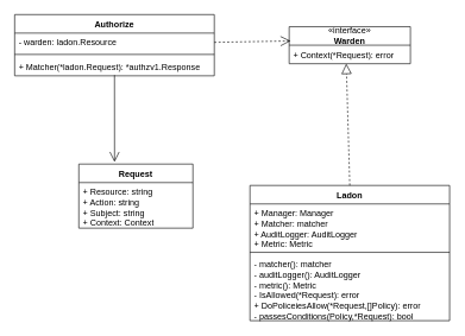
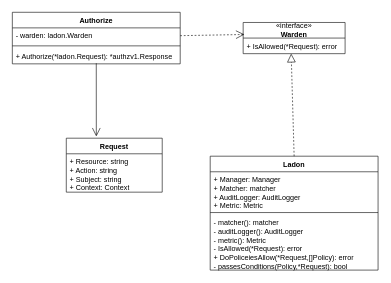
  <mxCell id="0" />
  <mxCell id="1" parent="0" />
  <mxCell id="2" value="Authorize" style="swimlane;fontStyle=1;align=center;verticalAlign=top;childLayout=stackLayout;horizontal=1;startSize=26;horizontalStack=0;resizeParent=1;resizeParentMax=0;resizeLast=0;collapsible=1;marginBottom=0;whiteSpace=wrap;html=1;" vertex="1" parent="1"><mxGeometry x="20" y="20" width="280" height="86" as="geometry" /></mxCell>
- <mxCell id="3" value="- warden: ladon.Resource" style="text;strokeColor=none;fillColor=none;align=left;verticalAlign=top;spacingLeft=4;spacingRight=4;overflow=hidden;rotatable=0;points=[[0,0.5],[1,0.5]];portConstraint=eastwest;whiteSpace=wrap;html=1;" vertex="1" parent="2"><mxGeometry y="26" width="280" height="26" as="geometry" /></mxCell>
+ <mxCell id="3" value="- warden: ladon.Warden" style="text;strokeColor=none;fillColor=none;align=left;verticalAlign=top;spacingLeft=4;spacingRight=4;overflow=hidden;rotatable=0;points=[[0,0.5],[1,0.5]];portConstraint=eastwest;whiteSpace=wrap;html=1;" vertex="1" parent="2"><mxGeometry y="26" width="280" height="26" as="geometry" /></mxCell>
  <mxCell id="4" value="" style="line;strokeWidth=1;fillColor=none;align=left;verticalAlign=middle;spacingTop=-1;spacingLeft=3;spacingRight=3;rotatable=0;labelPosition=right;points=[];portConstraint=eastwest;strokeColor=inherit;" vertex="1" parent="2"><mxGeometry y="52" width="280" height="8" as="geometry" /></mxCell>
- <mxCell id="5" value="+ Matcher(*ladon.Request): *authzv1.Response" style="text;strokeColor=none;fillColor=none;align=left;verticalAlign=top;spacingLeft=4;spacingRight=4;overflow=hidden;rotatable=0;points=[[0,0.5],[1,0.5]];portConstraint=eastwest;whiteSpace=wrap;html=1;" vertex="1" parent="2"><mxGeometry y="60" width="280" height="26" as="geometry" /></mxCell>
+ <mxCell id="5" value="+ Authorize(*ladon.Request): *authzv1.Response" style="text;strokeColor=none;fillColor=none;align=left;verticalAlign=top;spacingLeft=4;spacingRight=4;overflow=hidden;rotatable=0;points=[[0,0.5],[1,0.5]];portConstraint=eastwest;whiteSpace=wrap;html=1;" vertex="1" parent="2"><mxGeometry y="60" width="280" height="26" as="geometry" /></mxCell>
  <mxCell id="6" value="«interface»&lt;br style=&quot;border-color: var(--border-color);&quot;&gt;&lt;b style=&quot;border-color: var(--border-color);&quot;&gt;Warden&lt;/b&gt;" style="swimlane;fontStyle=0;childLayout=stackLayout;horizontal=1;startSize=26;fillColor=none;horizontalStack=0;resizeParent=1;resizeParentMax=0;resizeLast=0;collapsible=1;marginBottom=0;whiteSpace=wrap;html=1;" vertex="1" parent="1"><mxGeometry x="405" y="37" width="170" height="52" as="geometry" /></mxCell>
- <mxCell id="7" value="+ Context(*Request): error" style="text;strokeColor=none;fillColor=none;align=left;verticalAlign=top;spacingLeft=4;spacingRight=4;overflow=hidden;rotatable=0;points=[[0,0.5],[1,0.5]];portConstraint=eastwest;whiteSpace=wrap;html=1;" vertex="1" parent="6"><mxGeometry y="26" width="170" height="26" as="geometry" /></mxCell>
+ <mxCell id="7" value="+ IsAllowed(*Request): error" style="text;strokeColor=none;fillColor=none;align=left;verticalAlign=top;spacingLeft=4;spacingRight=4;overflow=hidden;rotatable=0;points=[[0,0.5],[1,0.5]];portConstraint=eastwest;whiteSpace=wrap;html=1;" vertex="1" parent="6"><mxGeometry y="26" width="170" height="26" as="geometry" /></mxCell>
  <mxCell id="8" value="Ladon" style="swimlane;fontStyle=1;align=center;verticalAlign=top;childLayout=stackLayout;horizontal=1;startSize=26;horizontalStack=0;resizeParent=1;resizeParentMax=0;resizeLast=0;collapsible=1;marginBottom=0;whiteSpace=wrap;html=1;" vertex="1" parent="1"><mxGeometry x="350" y="260" width="280" height="190" as="geometry" /></mxCell>
  <mxCell id="9" value="+ Manager: Manager&lt;br&gt;+ Matcher: matcher&lt;br&gt;+ AuditLogger: AuditLogger&lt;br&gt;+ Metric: Metric" style="text;strokeColor=none;fillColor=none;align=left;verticalAlign=top;spacingLeft=4;spacingRight=4;overflow=hidden;rotatable=0;points=[[0,0.5],[1,0.5]];portConstraint=eastwest;whiteSpace=wrap;html=1;" vertex="1" parent="8"><mxGeometry y="26" width="280" height="64" as="geometry" /></mxCell>
  <mxCell id="10" value="" style="line;strokeWidth=1;fillColor=none;align=left;verticalAlign=middle;spacingTop=-1;spacingLeft=3;spacingRight=3;rotatable=0;labelPosition=right;points=[];portConstraint=eastwest;strokeColor=inherit;" vertex="1" parent="8"><mxGeometry y="90" width="280" height="8" as="geometry" /></mxCell>
  <mxCell id="11" value="- matcher(): matcher&lt;br&gt;- auditLogger(): AuditLogger&lt;br&gt;- metric(): Metric&lt;br&gt;- IsAllowed(*Request): error&lt;br&gt;+ DoPoliceiesAllow(*Request,[]Policy): error&lt;br&gt;- passesConditions(Policy,*Request): bool" style="text;strokeColor=none;fillColor=none;align=left;verticalAlign=top;spacingLeft=4;spacingRight=4;overflow=hidden;rotatable=0;points=[[0,0.5],[1,0.5]];portConstraint=eastwest;whiteSpace=wrap;html=1;" vertex="1" parent="8"><mxGeometry y="98" width="280" height="92" as="geometry" /></mxCell>
  <mxCell id="12" value="Request" style="swimlane;fontStyle=1;align=center;verticalAlign=top;childLayout=stackLayout;horizontal=1;startSize=26;horizontalStack=0;resizeParent=1;resizeParentMax=0;resizeLast=0;collapsible=1;marginBottom=0;whiteSpace=wrap;html=1;" vertex="1" parent="1"><mxGeometry x="110" y="230" width="160" height="90" as="geometry" /></mxCell>
  <mxCell id="13" value="+ Resource: string&lt;br&gt;+ Action: string&lt;br&gt;+ Subject: string&lt;br&gt;+ Context: Context" style="text;strokeColor=none;fillColor=none;align=left;verticalAlign=top;spacingLeft=4;spacingRight=4;overflow=hidden;rotatable=0;points=[[0,0.5],[1,0.5]];portConstraint=eastwest;whiteSpace=wrap;html=1;" vertex="1" parent="12"><mxGeometry y="26" width="160" height="64" as="geometry" /></mxCell>
  <mxCell id="14" value="" style="endArrow=block;dashed=1;endFill=0;endSize=12;html=1;rounded=0;entryX=0.471;entryY=1;entryDx=0;entryDy=0;entryPerimeter=0;exitX=0.5;exitY=0;exitDx=0;exitDy=0;" edge="1" parent="1" source="8" target="7"><mxGeometry width="160" relative="1" as="geometry"><mxPoint x="320" y="290" as="sourcePoint" /><mxPoint x="480" y="290" as="targetPoint" /></mxGeometry></mxCell>
  <mxCell id="15" value="" style="endArrow=open;endSize=12;dashed=1;html=1;rounded=0;exitX=1;exitY=0.5;exitDx=0;exitDy=0;entryX=0.012;entryY=0.385;entryDx=0;entryDy=0;entryPerimeter=0;" edge="1" parent="1" source="3" target="6"><mxGeometry x="0.005" width="160" relative="1" as="geometry"><mxPoint x="320" y="290" as="sourcePoint" /><mxPoint x="410" y="20" as="targetPoint" /><mxPoint as="offset" /></mxGeometry></mxCell>
  <mxCell id="16" value="" style="endArrow=open;endFill=1;endSize=12;html=1;rounded=0;exitX=0.5;exitY=0.962;exitDx=0;exitDy=0;exitPerimeter=0;entryX=0.313;entryY=-0.033;entryDx=0;entryDy=0;entryPerimeter=0;" edge="1" parent="1" source="5" target="12"><mxGeometry width="160" relative="1" as="geometry"><mxPoint x="320" y="290" as="sourcePoint" /><mxPoint x="480" y="290" as="targetPoint" /></mxGeometry></mxCell>
